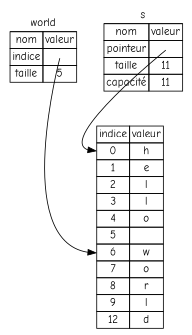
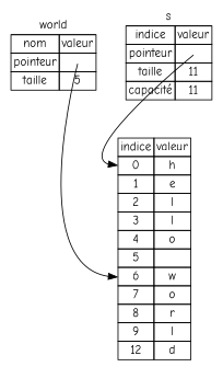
  digraph {
    fontname="Comic Neue"
    rankdir=TB
    node [fontname="Comic Neue" shape=plaintext]
    edge [fontname="Comic Neue" tailclip=false]
-   n1 [label=<<TABLE BORDER="0" CELLBORDER="1" CELLSPACING="0">         <TR><TD COLSPAN="2" SIDES="B">world</TD></TR>         <TR><TD>nom</TD><TD>valeur</TD></TR>         <TR><TD>indice</TD><TD PORT="pointer2"></TD></TR>         <TR><TD>taille</TD><TD>5</TD></TR>     </TABLE>>]
+   n1 [label=<<TABLE BORDER="0" CELLBORDER="1" CELLSPACING="0">         <TR><TD COLSPAN="2" SIDES="B">world</TD></TR>         <TR><TD>nom</TD><TD>valeur</TD></TR>         <TR><TD>pointeur</TD><TD PORT="pointer2"></TD></TR>         <TR><TD>taille</TD><TD>5</TD></TR>     </TABLE>>]
    n2 [label=<<TABLE BORDER="0" CELLBORDER="1" CELLSPACING="0">         <TR><TD>indice</TD><TD>valeur</TD></TR>         <TR><TD PORT="pointee">0</TD><TD>h</TD></TR>         <TR><TD>1</TD><TD>e</TD></TR>         <TR><TD>2</TD><TD>l</TD></TR>         <TR><TD>3</TD><TD>l</TD></TR>         <TR><TD>4</TD><TD>o</TD></TR>         <TR><TD>5</TD><TD> </TD></TR>         <TR><TD PORT="pointee2">6</TD><TD>w</TD></TR>         <TR><TD>7</TD><TD>o</TD></TR>         <TR><TD>8</TD><TD>r</TD></TR>         <TR><TD>9</TD><TD>l</TD></TR>         <TR><TD>12</TD><TD>d</TD></TR>     </TABLE>>]
-   n3 [label=<<TABLE BORDER="0" CELLBORDER="1" CELLSPACING="0">         <TR><TD COLSPAN="2" SIDES="B">s</TD></TR>         <TR><TD>nom</TD><TD>valeur</TD></TR>         <TR><TD>pointeur</TD><TD PORT="pointer"></TD></TR>         <TR><TD>taille</TD><TD>11</TD></TR>         <TR><TD>capacité</TD><TD>11</TD></TR>     </TABLE>>]
+   n3 [label=<<TABLE BORDER="0" CELLBORDER="1" CELLSPACING="0">         <TR><TD COLSPAN="2" SIDES="B">s</TD></TR>         <TR><TD>indice</TD><TD>valeur</TD></TR>         <TR><TD>pointeur</TD><TD PORT="pointer"></TD></TR>         <TR><TD>taille</TD><TD>11</TD></TR>         <TR><TD>capacité</TD><TD>11</TD></TR>     </TABLE>>]
    n1 -> n2 [headport=pointee2 tailport="pointer2:c"]
    n3 -> n2 [headport=pointee tailport="pointer:c"]
  }
